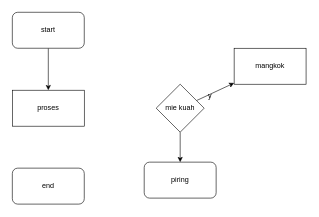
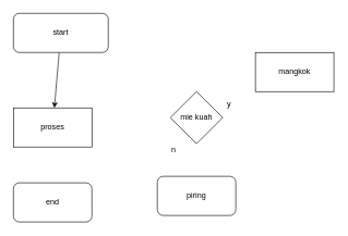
  <mxCell id="0" />
  <mxCell id="1" parent="0" />
  <mxCell id="2" value="" style="edgeStyle=none;html=1;" edge="1" parent="1" source="3" target="5"><mxGeometry relative="1" as="geometry" /></mxCell>
- <mxCell id="3" value="start" style="rounded=1;whiteSpace=wrap;html=1;" vertex="1" parent="1"><mxGeometry x="20" y="20" width="120" height="60" as="geometry" /></mxCell>
+ <mxCell id="3" value="start" style="rounded=1;whiteSpace=wrap;html=1;" vertex="1" parent="1"><mxGeometry x="20" y="20" width="145" height="60" as="geometry" /></mxCell>
  <mxCell id="4" value="end" style="rounded=1;whiteSpace=wrap;html=1;" vertex="1" parent="1"><mxGeometry x="20" y="280" width="120" height="60" as="geometry" /></mxCell>
- <mxCell id="5" value="proses" style="rounded=0;whiteSpace=wrap;html=1;" vertex="1" parent="1"><mxGeometry x="20" y="150" width="120" height="60" as="geometry" /></mxCell>
- <mxCell id="6" value="" style="edgeStyle=none;html=1;" edge="1" parent="1" source="8" target="9"><mxGeometry relative="1" as="geometry" /></mxCell>
- <mxCell id="7" value="" style="edgeStyle=none;html=1;" edge="1" parent="1" source="8" target="11"><mxGeometry relative="1" as="geometry" /></mxCell>
+ <mxCell id="5" value="proses" style="rounded=0;whiteSpace=wrap;html=1;" vertex="1" parent="1"><mxGeometry x="20" y="165" width="120" height="60" as="geometry" /></mxCell>
  <mxCell id="8" value="mie kuah" style="rhombus;whiteSpace=wrap;html=1;" vertex="1" parent="1"><mxGeometry x="260" y="140" width="80" height="80" as="geometry" /></mxCell>
  <mxCell id="9" value="piring" style="whiteSpace=wrap;html=1;rounded=1;" vertex="1" parent="1"><mxGeometry x="240" y="270" width="120" height="60" as="geometry" /></mxCell>
+ <mxCell id="10" value="n" style="text;html=1;strokeColor=none;fillColor=none;align=center;verticalAlign=middle;whiteSpace=wrap;rounded=0;" vertex="1" parent="1"><mxGeometry x="245" y="220" width="40" height="20" as="geometry" /></mxCell>
  <mxCell id="11" value="mangkok" style="rounded=0;whiteSpace=wrap;html=1;" vertex="1" parent="1"><mxGeometry x="390" y="80" width="120" height="60" as="geometry" /></mxCell>
  <mxCell id="12" value="y" style="text;html=1;strokeColor=none;fillColor=none;align=center;verticalAlign=middle;whiteSpace=wrap;rounded=0;" vertex="1" parent="1"><mxGeometry x="330" y="150" width="40" height="20" as="geometry" /></mxCell>
